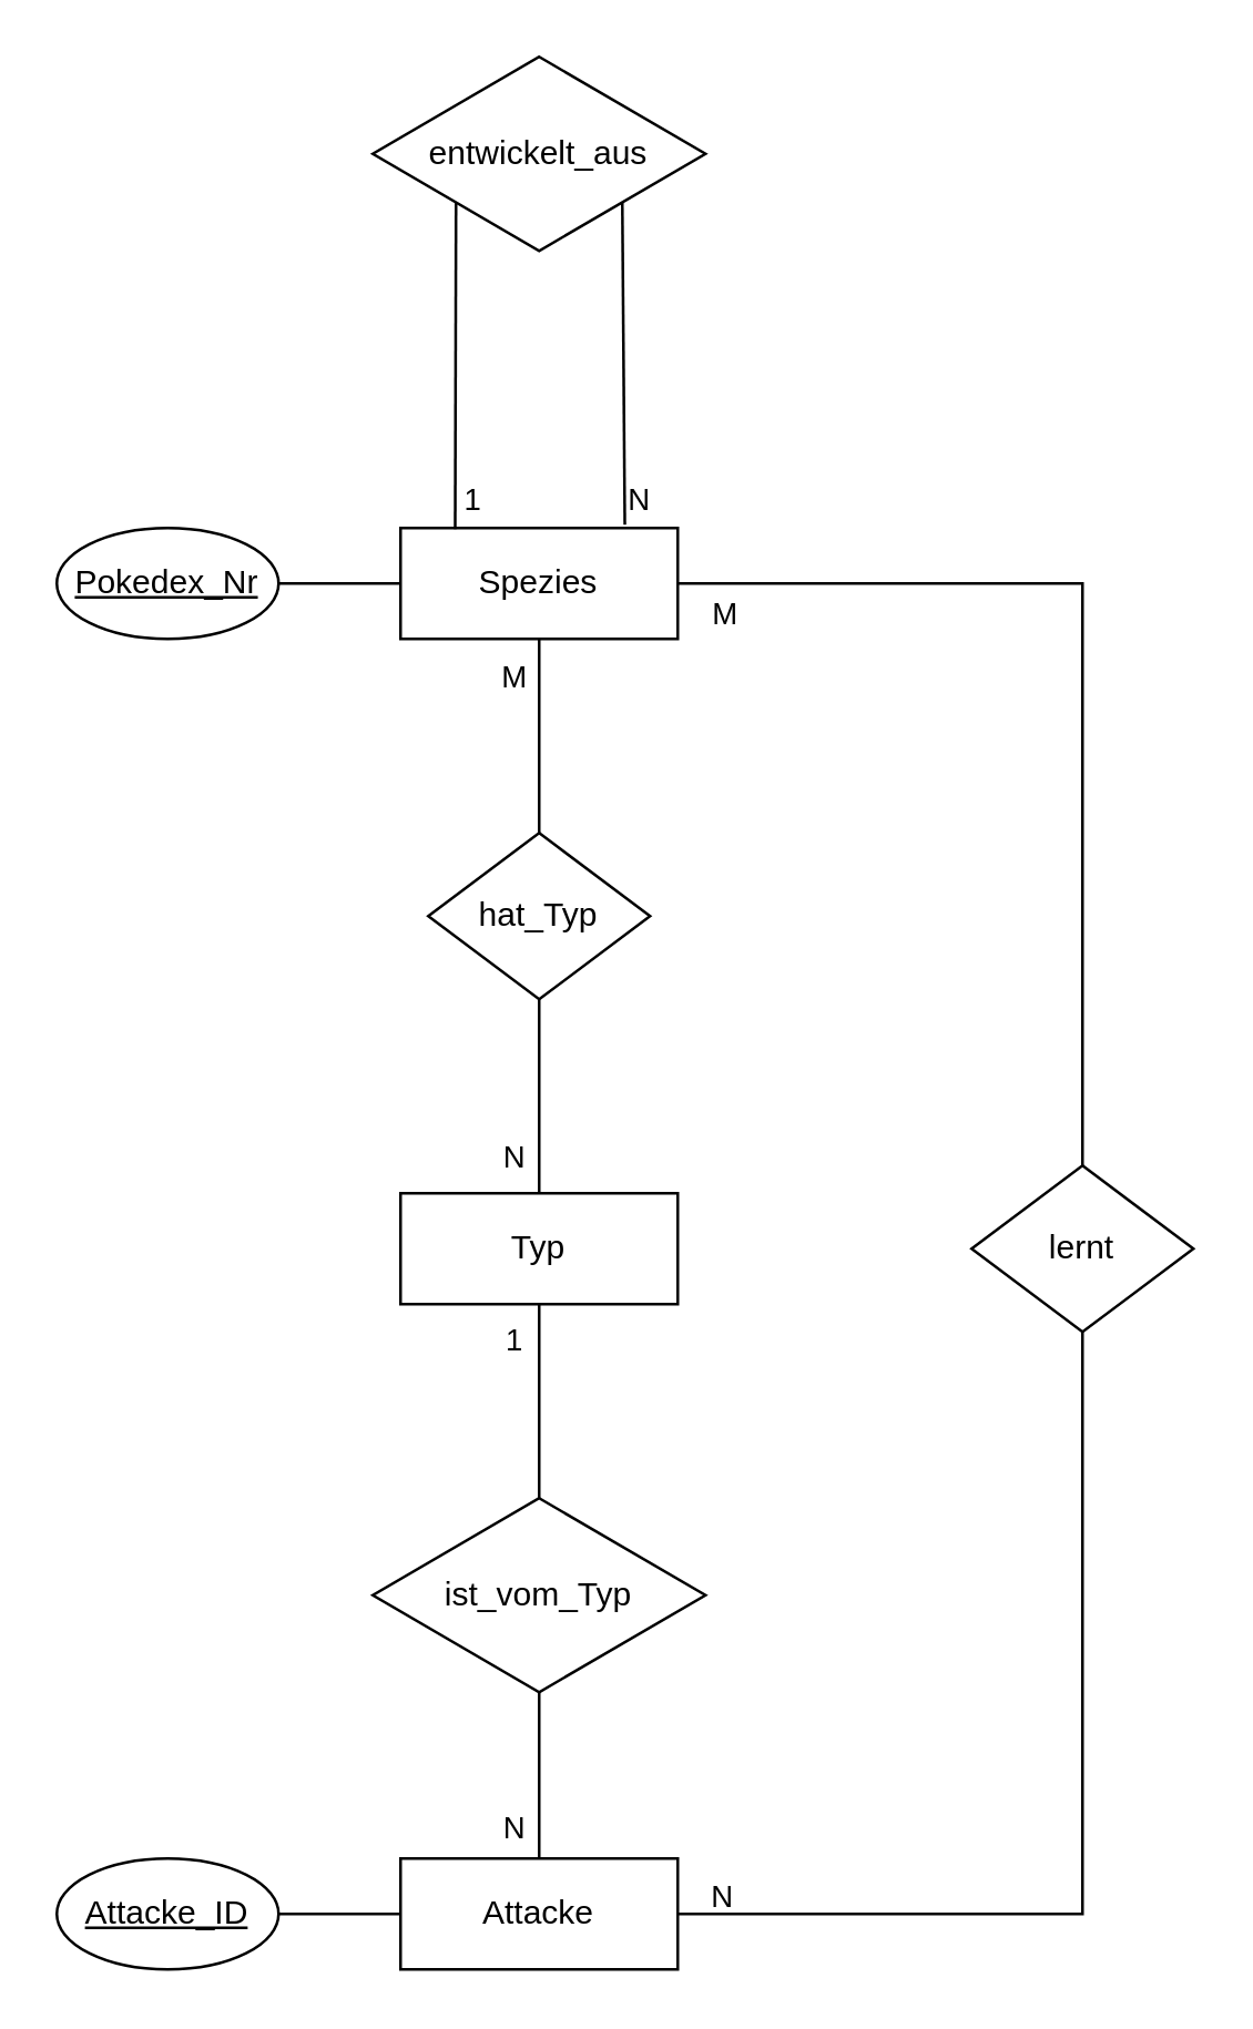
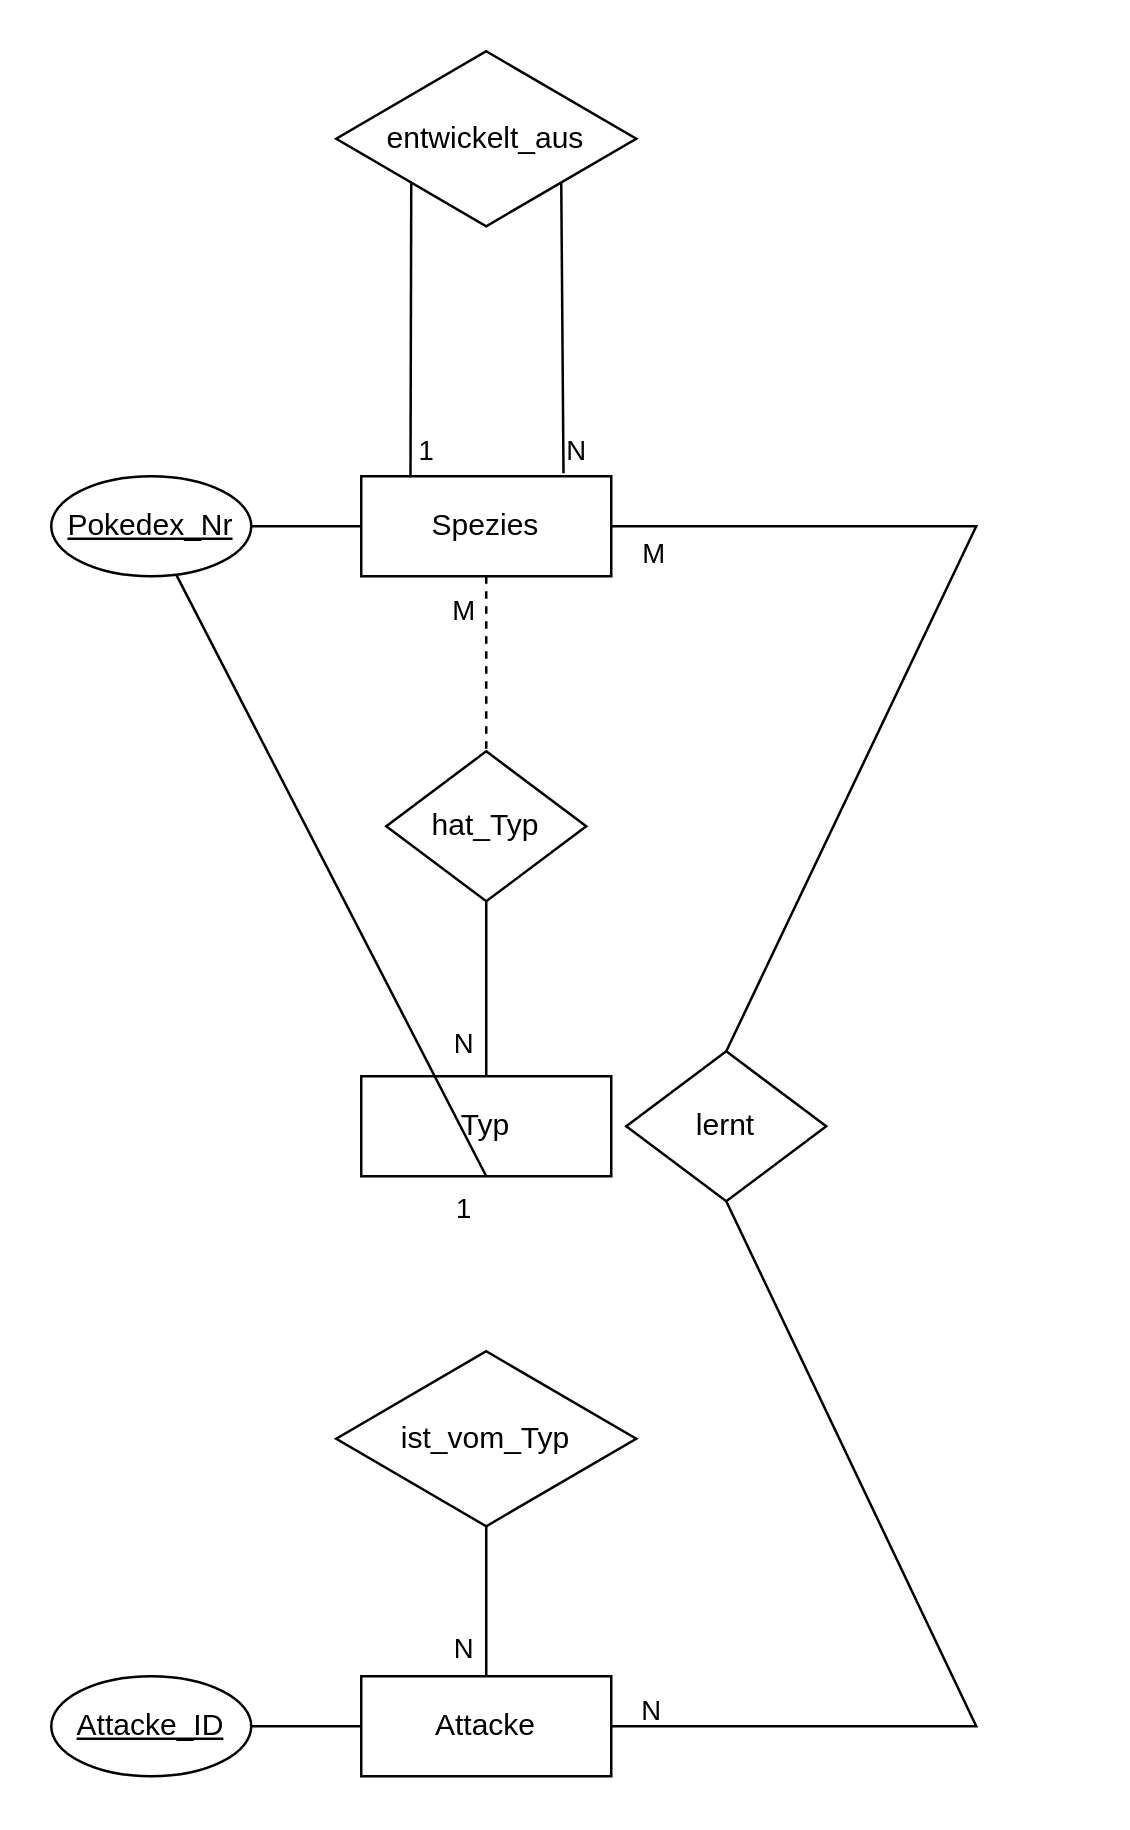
  <mxCell id="0" />
  <mxCell id="1" parent="0" />
  <mxCell id="2" value="Spezies" style="shape=rectangle;perimeter=rectanglePerimeter;whiteSpace=wrap;html=1;align=center;" parent="1" vertex="1"><mxGeometry x="144" y="190" width="100" height="40" as="geometry" /></mxCell>
  <mxCell id="3" value="Pokedex_Nr" style="shape=ellipse;perimeter=ellipsePerimeter;whiteSpace=wrap;html=1;align=center;fontStyle=4;" parent="1" vertex="1"><mxGeometry x="20" y="190" width="80" height="40" as="geometry" /></mxCell>
  <mxCell id="4" value="" style="endArrow=none;html=1;rounded=0;" parent="1" source="2" target="3" edge="1"><mxGeometry relative="1" as="geometry" /></mxCell>
  <mxCell id="5" value="Typ" style="shape=rectangle;perimeter=rectanglePerimeter;whiteSpace=wrap;html=1;align=center;" parent="1" vertex="1"><mxGeometry x="144" y="430" width="100" height="40" as="geometry" /></mxCell>
  <mxCell id="6" value="Attacke" style="shape=rectangle;perimeter=rectanglePerimeter;whiteSpace=wrap;html=1;align=center;" parent="1" vertex="1"><mxGeometry x="144" y="670" width="100" height="40" as="geometry" /></mxCell>
  <mxCell id="7" value="Attacke_ID" style="shape=ellipse;perimeter=ellipsePerimeter;whiteSpace=wrap;html=1;align=center;fontStyle=4;" parent="1" vertex="1"><mxGeometry x="20" y="670" width="80" height="40" as="geometry" /></mxCell>
  <mxCell id="8" value="" style="endArrow=none;html=1;rounded=0;exitX=0;exitY=0.5;exitDx=0;exitDy=0;entryX=1;entryY=0.5;entryDx=0;entryDy=0;" parent="1" source="6" target="7" edge="1"><mxGeometry relative="1" as="geometry" /></mxCell>
  <mxCell id="9" value="hat_Typ" style="shape=rhombus;perimeter=rhombusPerimeter;whiteSpace=wrap;html=1;align=center;" parent="1" vertex="1"><mxGeometry x="154" y="300" width="80" height="60" as="geometry" /></mxCell>
  <mxCell id="10" value="M" style="edgeLabel;html=1;align=center;verticalAlign=middle;resizable=0;points=[];" parent="1" vertex="1" connectable="0"><mxGeometry x="184" y="243" as="geometry" /></mxCell>
  <mxCell id="11" value="N" style="edgeLabel;html=1;align=center;verticalAlign=middle;resizable=0;points=[];" parent="1" vertex="1" connectable="0"><mxGeometry x="184" y="416" as="geometry" /></mxCell>
- <mxCell id="12" value="" style="endArrow=none;html=1;rounded=0;entryX=0.5;entryY=0;exitX=0.5;exitY=1;" parent="1" source="2" target="9" edge="1"><mxGeometry relative="1" as="geometry" /></mxCell>
+ <mxCell id="12" value="" style="endArrow=none;html=1;rounded=0;entryX=0.5;entryY=0;exitX=0.5;exitY=1;dashed=1;" parent="1" source="2" target="9" edge="1"><mxGeometry relative="1" as="geometry" /></mxCell>
  <mxCell id="13" value="" style="endArrow=none;html=1;rounded=0;entryX=0.5;entryY=0;exitX=0.5;exitY=1;" parent="1" source="9" target="5" edge="1"><mxGeometry relative="1" as="geometry" /></mxCell>
- <mxCell id="14" value="lernt" style="shape=rhombus;perimeter=rhombusPerimeter;whiteSpace=wrap;html=1;align=center;" parent="1" vertex="1"><mxGeometry x="350" y="420" width="80" height="60" as="geometry" /></mxCell>
+ <mxCell id="14" value="lernt" style="shape=rhombus;perimeter=rhombusPerimeter;whiteSpace=wrap;html=1;align=center;" parent="1" vertex="1"><mxGeometry x="250" y="420" width="80" height="60" as="geometry" /></mxCell>
  <mxCell id="15" value="M" style="edgeLabel;html=1;align=center;verticalAlign=middle;resizable=0;points=[];" parent="1" vertex="1" connectable="0"><mxGeometry x="260" y="220" as="geometry" /></mxCell>
  <mxCell id="16" value="N" style="edgeLabel;html=1;align=center;verticalAlign=middle;resizable=0;points=[];" parent="1" vertex="1" connectable="0"><mxGeometry x="280" y="690" as="geometry"><mxPoint x="-21" y="-7" as="offset" /></mxGeometry></mxCell>
  <mxCell id="17" value="" style="endArrow=none;html=1;rounded=0;exitX=1;exitY=0.5;entryX=0.5;entryY=0;entryDx=0;entryDy=0;" parent="1" source="2" edge="1" target="14"><mxGeometry relative="1" as="geometry"><mxPoint x="254" y="220" as="sourcePoint" /><mxPoint x="420" y="420" as="targetPoint" /><Array as="points"><mxPoint x="390" y="210" /></Array></mxGeometry></mxCell>
  <mxCell id="18" value="" style="endArrow=none;html=1;rounded=0;exitX=1;exitY=0.5;entryX=0.5;entryY=1;entryDx=0;entryDy=0;" parent="1" source="6" edge="1" target="14"><mxGeometry relative="1" as="geometry"><mxPoint x="254" y="700" as="sourcePoint" /><mxPoint x="420" y="480" as="targetPoint" /><Array as="points"><mxPoint x="390" y="690" /></Array></mxGeometry></mxCell>
  <mxCell id="19" value="ist_vom_Typ" style="shape=rhombus;perimeter=rhombusPerimeter;whiteSpace=wrap;html=1;align=center;" parent="1" vertex="1"><mxGeometry x="134" y="540" width="120" height="70" as="geometry" /></mxCell>
  <mxCell id="20" value="N" style="edgeLabel;html=1;align=center;verticalAlign=middle;resizable=0;points=[];" parent="1" vertex="1" connectable="0"><mxGeometry x="184" y="658" as="geometry" /></mxCell>
  <mxCell id="21" value="1" style="edgeLabel;html=1;align=center;verticalAlign=middle;resizable=0;points=[];" parent="1" vertex="1" connectable="0"><mxGeometry x="184" y="482" as="geometry" /></mxCell>
  <mxCell id="22" value="" style="endArrow=none;html=1;rounded=0;exitX=0.5;exitY=0;entryX=0.5;entryY=1;entryDx=0;entryDy=0;" parent="1" source="6" target="19" edge="1"><mxGeometry relative="1" as="geometry" /></mxCell>
- <mxCell id="23" value="" style="endArrow=none;html=1;rounded=0;exitX=0.5;exitY=1;entryX=0.5;entryY=0;entryDx=0;entryDy=0;" parent="1" source="5" target="19" edge="1"><mxGeometry relative="1" as="geometry" /></mxCell>
+ <mxCell id="23" value="" style="endArrow=none;html=1;rounded=0;exitX=0.5;exitY=1;" parent="1" source="5" target="3" edge="1"><mxGeometry relative="1" as="geometry" /></mxCell>
  <mxCell id="24" value="entwickelt_aus" style="shape=rhombus;perimeter=rhombusPerimeter;whiteSpace=wrap;html=1;align=center;" parent="1" vertex="1"><mxGeometry x="134" y="20" width="120" height="70" as="geometry" /></mxCell>
  <mxCell id="25" value="1" style="endArrow=none;html=1;rounded=0;exitX=0;exitY=1;exitDx=0;exitDy=0;entryX=0.197;entryY=0.009;entryDx=0;entryDy=0;entryPerimeter=0;" parent="1" source="24" edge="1" target="2"><mxGeometry x="0.824" y="6" relative="1" as="geometry"><mxPoint x="180" y="130" as="targetPoint" /><Array as="points" /><mxPoint as="offset" /></mxGeometry></mxCell>
  <mxCell id="26" value="N" style="endArrow=none;html=1;rounded=0;exitX=1;exitY=1;exitDx=0;exitDy=0;entryX=0.809;entryY=-0.03;entryDx=0;entryDy=0;entryPerimeter=0;" parent="1" source="24" target="2" edge="1"><mxGeometry x="0.849" y="5" relative="1" as="geometry"><mxPoint x="-100" y="260" as="sourcePoint" /><mxPoint as="offset" /></mxGeometry></mxCell>
